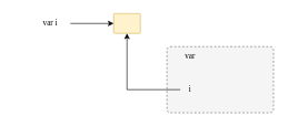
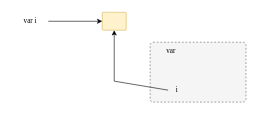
  <mxCell id="0" />
  <mxCell id="1" parent="0" />
  <mxCell id="2" value="" style="rounded=1;whiteSpace=wrap;html=1;arcSize=5;fontFamily=SF Mono;fillColor=#fff2cc;strokeColor=#d6b656;" vertex="1" parent="1"><mxGeometry x="170" y="20" width="40" height="30" as="geometry" /></mxCell>
- <mxCell id="3" value="var i" style="text;html=1;strokeColor=none;fillColor=none;align=center;verticalAlign=middle;whiteSpace=wrap;rounded=0;fontFamily=SF Mono;" vertex="1" parent="1"><mxGeometry x="45" y="20" width="60" height="30" as="geometry" /></mxCell>
+ <mxCell id="3" value="var i" style="text;html=1;strokeColor=none;fillColor=none;align=center;verticalAlign=middle;whiteSpace=wrap;rounded=0;fontFamily=SF Mono;" vertex="1" parent="1"><mxGeometry x="20" y="20" width="60" height="30" as="geometry" /></mxCell>
  <mxCell id="4" value="" style="endArrow=classic;html=1;rounded=0;exitX=1;exitY=0.5;exitDx=0;exitDy=0;entryX=0;entryY=0.5;entryDx=0;entryDy=0;" edge="1" parent="1" source="3" target="2"><mxGeometry width="50" height="50" relative="1" as="geometry"><mxPoint x="250" y="310" as="sourcePoint" /><mxPoint x="300" y="260" as="targetPoint" /></mxGeometry></mxCell>
  <mxCell id="5" value="" style="rounded=1;whiteSpace=wrap;html=1;arcSize=5;fontFamily=SF Mono;dashed=1;fillColor=#f5f5f5;fontColor=#333333;strokeColor=#666666;" vertex="1" parent="1"><mxGeometry x="250" y="70" width="160" height="100" as="geometry" /></mxCell>
  <mxCell id="6" value="var" style="text;html=1;strokeColor=none;fillColor=none;align=center;verticalAlign=middle;whiteSpace=wrap;rounded=0;fontFamily=SF Mono;" vertex="1" parent="1"><mxGeometry x="250" y="70" width="70" height="30" as="geometry" /></mxCell>
- <mxCell id="7" value="i" style="text;html=1;strokeColor=none;fillColor=none;align=center;verticalAlign=middle;whiteSpace=wrap;rounded=0;fontFamily=SF Mono;" vertex="1" parent="1"><mxGeometry x="270" y="120" width="30" height="30" as="geometry" /></mxCell>
+ <mxCell id="7" value="i" style="text;html=1;strokeColor=none;fillColor=none;align=center;verticalAlign=middle;whiteSpace=wrap;rounded=0;fontFamily=SF Mono;" vertex="1" parent="1"><mxGeometry x="280" y="135" width="30" height="30" as="geometry" /></mxCell>
  <mxCell id="8" value="" style="endArrow=classic;html=1;rounded=0;exitX=0;exitY=0.5;exitDx=0;exitDy=0;entryX=0.5;entryY=1;entryDx=0;entryDy=0;" edge="1" parent="1" source="7" target="2"><mxGeometry width="50" height="50" relative="1" as="geometry"><mxPoint x="250" y="300" as="sourcePoint" /><mxPoint x="300" y="250" as="targetPoint" /><Array as="points"><mxPoint x="190" y="135" /></Array></mxGeometry></mxCell>
